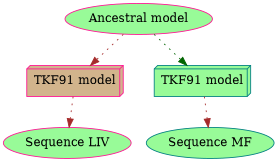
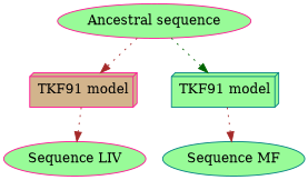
  digraph {
    node [shape=oval style=filled fillcolor=palegreen color=deeppink]
    edge [color=brown style=dotted]
-   n1 [label="Ancestral model"]
+   n1 [label="Ancestral sequence"]
    n2 [label="TKF91 model" shape=box3d fillcolor=tan]
    n3 [label="TKF91 model" shape=box3d color=teal]
    n4 [label="Sequence LIV"]
    n5 [label="Sequence MF" color=teal]
    n1 -> n2
    n1 -> n3 [color=darkgreen]
    n2 -> n4
    n3 -> n5
  }
